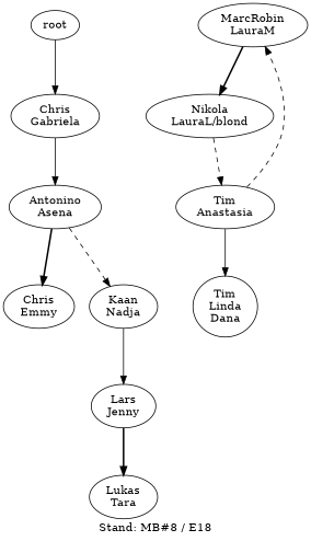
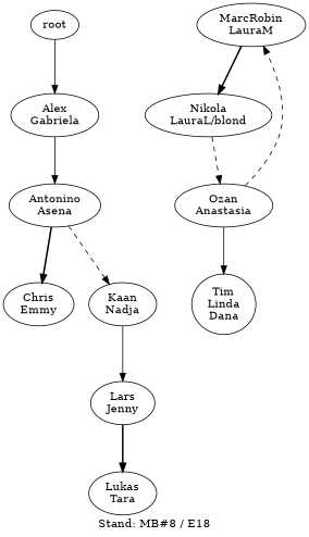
  digraph {
    label="Stand: MB#8 / E18"
    labelloc=b
    ranksep=0.8
    edge [style=solid]
-   n1 [label="Chris\nGabriela"]
+   n1 [label="Alex\nGabriela"]
    n2 [label="Antonino\nAsena"]
    n3 [label="Chris\nEmmy"]
    n4 [label="Kaan\nNadja"]
    root
    n6 [label="Lars\nJenny"]
    n7 [label="Lukas\nTara"]
    n8 [label="MarcRobin\nLauraM"]
    n9 [label="Nikola\nLauraL/blond"]
-   n10 [label="Tim\nAnastasia"]
+   n10 [label="Ozan\nAnastasia"]
    n11 [label="Tim\nLinda\nDana"]
    n1 -> n2
    n2 -> n3 [style=bold]
    n2 -> n4 [style=dashed]
    n4 -> n6
    root -> n1
    n6 -> n7 [style=bold]
    n8 -> n9 [style=bold]
    n9 -> n10 [style=dashed]
    n10 -> n8 [style=dashed]
    n10 -> n11
  }
